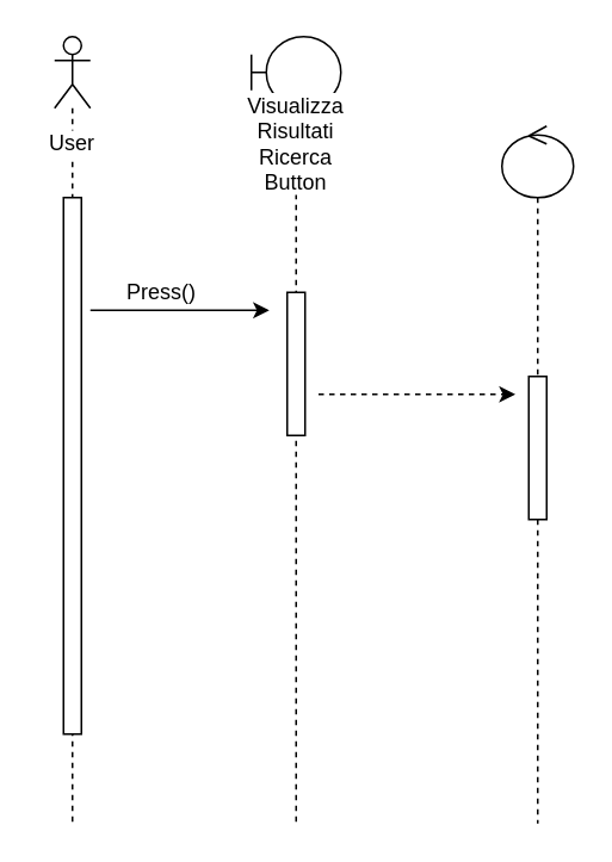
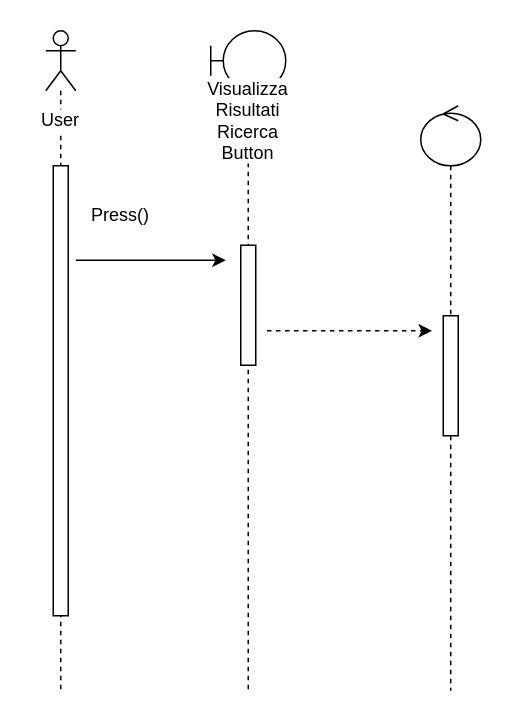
  <mxCell id="0" />
  <mxCell id="1" parent="0" />
  <mxCell id="2" value="" style="shape=umlLifeline;participant=umlActor;perimeter=lifelinePerimeter;whiteSpace=wrap;html=1;container=1;collapsible=0;recursiveResize=0;verticalAlign=top;spacingTop=36;labelBackgroundColor=#ffffff;outlineConnect=0;" vertex="1" parent="1"><mxGeometry x="30" y="20" width="20" height="440" as="geometry" /></mxCell>
  <mxCell id="3" value="" style="html=1;points=[];perimeter=orthogonalPerimeter;labelBackgroundColor=#ffffff;" vertex="1" parent="2"><mxGeometry x="5" y="90" width="10" height="300" as="geometry" /></mxCell>
  <mxCell id="4" value="User" style="text;html=1;strokeColor=none;fillColor=none;align=center;verticalAlign=middle;whiteSpace=wrap;rounded=0;labelBackgroundColor=#ffffff;" vertex="1" parent="1"><mxGeometry x="20" y="70" width="40" height="20" as="geometry" /></mxCell>
  <mxCell id="5" value="" style="endArrow=classic;html=1;" edge="1" parent="1"><mxGeometry width="50" height="50" relative="1" as="geometry"><mxPoint x="50" y="173" as="sourcePoint" /><mxPoint x="150" y="173" as="targetPoint" /></mxGeometry></mxCell>
- <mxCell id="6" value="Press()" style="text;html=1;strokeColor=none;fillColor=none;align=center;verticalAlign=middle;whiteSpace=wrap;rounded=0;labelBackgroundColor=#ffffff;" vertex="1" parent="1"><mxGeometry x="70" y="153" width="40" height="20" as="geometry" /></mxCell>
+ <mxCell id="6" value="Press()" style="text;html=1;strokeColor=none;fillColor=none;align=center;verticalAlign=middle;whiteSpace=wrap;rounded=0;labelBackgroundColor=#ffffff;" vertex="1" parent="1"><mxGeometry x="60" y="133" width="40" height="20" as="geometry" /></mxCell>
  <mxCell id="7" value="" style="shape=umlLifeline;participant=umlBoundary;perimeter=lifelinePerimeter;whiteSpace=wrap;html=1;container=1;collapsible=0;recursiveResize=0;verticalAlign=top;spacingTop=36;labelBackgroundColor=#ffffff;outlineConnect=0;" vertex="1" parent="1"><mxGeometry x="140" y="20" width="50" height="440" as="geometry" /></mxCell>
  <mxCell id="8" value="" style="html=1;points=[];perimeter=orthogonalPerimeter;labelBackgroundColor=#ffffff;" vertex="1" parent="7"><mxGeometry x="20" y="143" width="10" height="80" as="geometry" /></mxCell>
  <mxCell id="9" value="&lt;div&gt;Visualizza&lt;/div&gt;&lt;div&gt;Risultati&lt;/div&gt;&lt;div&gt;Ricerca&lt;/div&gt;&lt;div&gt;Button&lt;br&gt;&lt;/div&gt;" style="text;html=1;strokeColor=none;fillColor=none;align=center;verticalAlign=middle;whiteSpace=wrap;rounded=0;labelBackgroundColor=#ffffff;" vertex="1" parent="1"><mxGeometry x="145" y="70" width="40" height="20" as="geometry" /></mxCell>
  <mxCell id="10" value="" style="endArrow=classic;html=1;dashed=1;" edge="1" parent="1"><mxGeometry width="50" height="50" relative="1" as="geometry"><mxPoint x="177.5" y="220" as="sourcePoint" /><mxPoint x="287.5" y="220" as="targetPoint" /></mxGeometry></mxCell>
  <mxCell id="11" value="" style="shape=umlLifeline;participant=umlControl;perimeter=lifelinePerimeter;whiteSpace=wrap;html=1;container=1;collapsible=0;recursiveResize=0;verticalAlign=top;spacingTop=36;labelBackgroundColor=#ffffff;outlineConnect=0;" vertex="1" parent="1"><mxGeometry x="280" y="70" width="40" height="390" as="geometry" /></mxCell>
  <mxCell id="12" value="" style="html=1;points=[];perimeter=orthogonalPerimeter;labelBackgroundColor=#ffffff;" vertex="1" parent="11"><mxGeometry x="15" y="140" width="10" height="80" as="geometry" /></mxCell>
